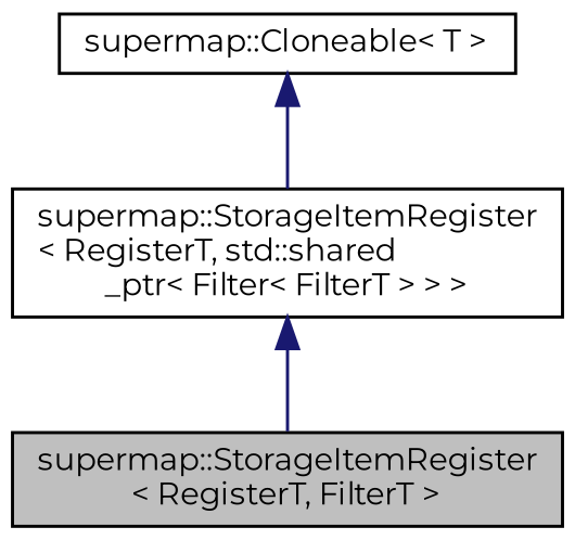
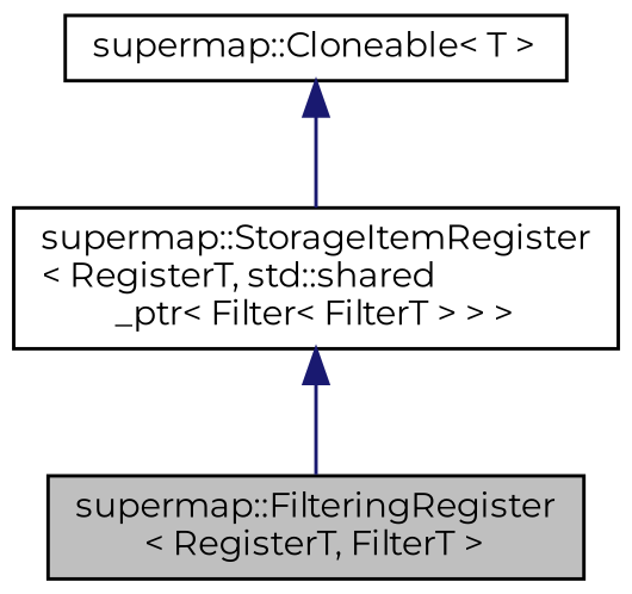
  digraph {
    fontname=Montserrat
    node [color=black fillcolor=white fontname=Montserrat fontsize=10 shape=record style=filled]
    edge [color=midnightblue dir=back fontname=Montserrat fontsize=10 labelfontname=Helvetica labelfontsize=10 style=solid]
-   n1 [fillcolor=grey75 fontcolor=black height=0.2 label="supermap::StorageItemRegister\l\< RegisterT, FilterT \>" width=0.4]
+   n1 [fillcolor=grey75 fontcolor=black height=0.2 label="supermap::FilteringRegister\l\< RegisterT, FilterT \>" width=0.4]
    n2 [height=0.2 label="supermap::StorageItemRegister\l\< RegisterT, std::shared\l_ptr\< Filter\< FilterT \> \> \>" width=0.4]
    n3 [height=0.2 label="supermap::Cloneable\< T \>" width=0.4]
    n2 -> n1
    n3 -> n2
  }
